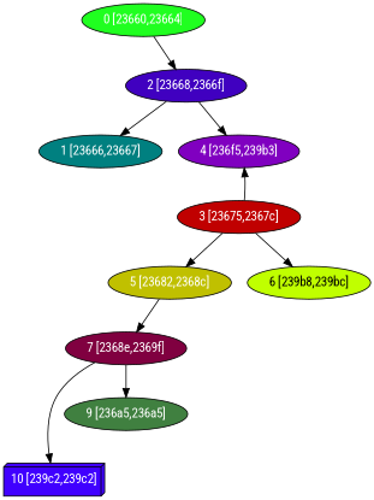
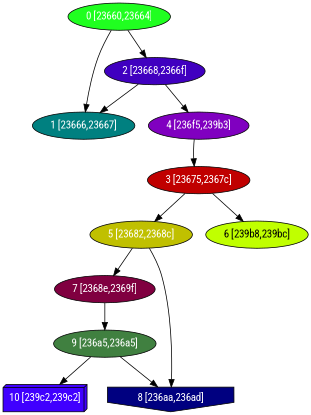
  digraph {
    fontname="Roboto Condensed"
    node [fontcolor="#ffffff" fontname="Roboto Condensed" shape=oval style=filled]
    edge [fontname="Roboto Condensed"]
    n1 [fillcolor="#20FF20" label="0 [23660,23664]"]
    n2 [fillcolor="#008080" label="1 [23666,23667]"]
    n3 [fillcolor="#4000C0" label="2 [23668,2366f]"]
    n4 [fillcolor="#8000C0" label="4 [236f5,239b3]"]
    n5 [fillcolor="#C00000" label="3 [23675,2367c]"]
    n6 [fillcolor="#C0C000" label="5 [23682,2368c]"]
    n7 [fillcolor="#C0FF00" fontcolor="#000000" label="6 [239b8,239bc]"]
    n8 [fillcolor="#800040" label="7 [2368e,2369f]"]
+   n9 [fillcolor="#000080" label="8 [236aa,236ad]" shape=invhouse]
    n10 [fillcolor="#408040" label="9 [236a5,236a5]"]
    n11 [fillcolor="#4000FF" label="10 [239c2,239c2]" shape=box3d]
+   n1 -> n2
    n1 -> n3
    n3 -> n2
    n3 -> n4
-   n5 -> n4
+   n4 -> n5
    n5 -> n6
    n5 -> n7
    n6 -> n8
+   n6 -> n9
    n8 -> n10
-   n8 -> n11
+   n10 -> n11
+   n10 -> n9
  }
